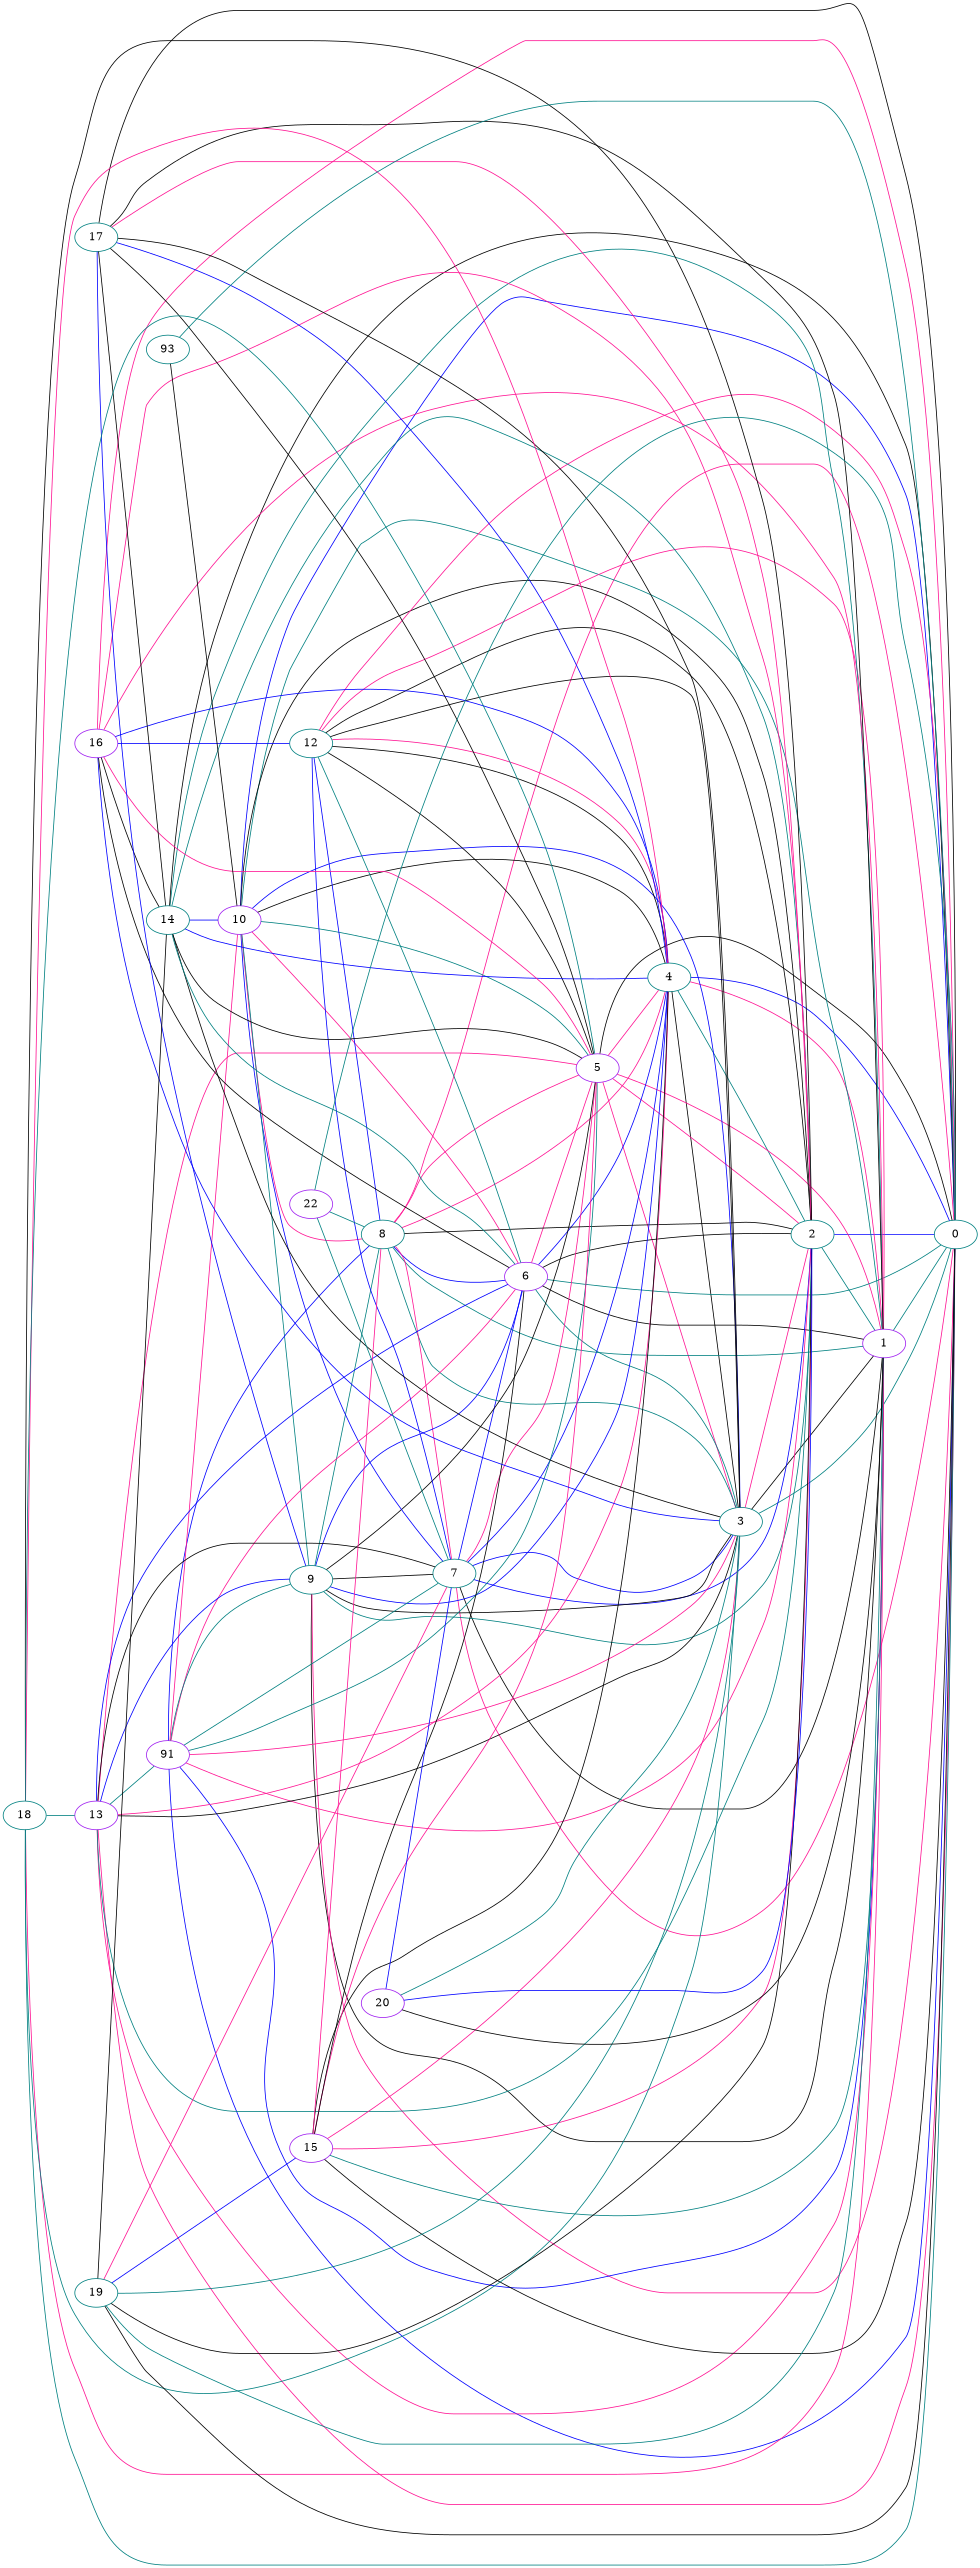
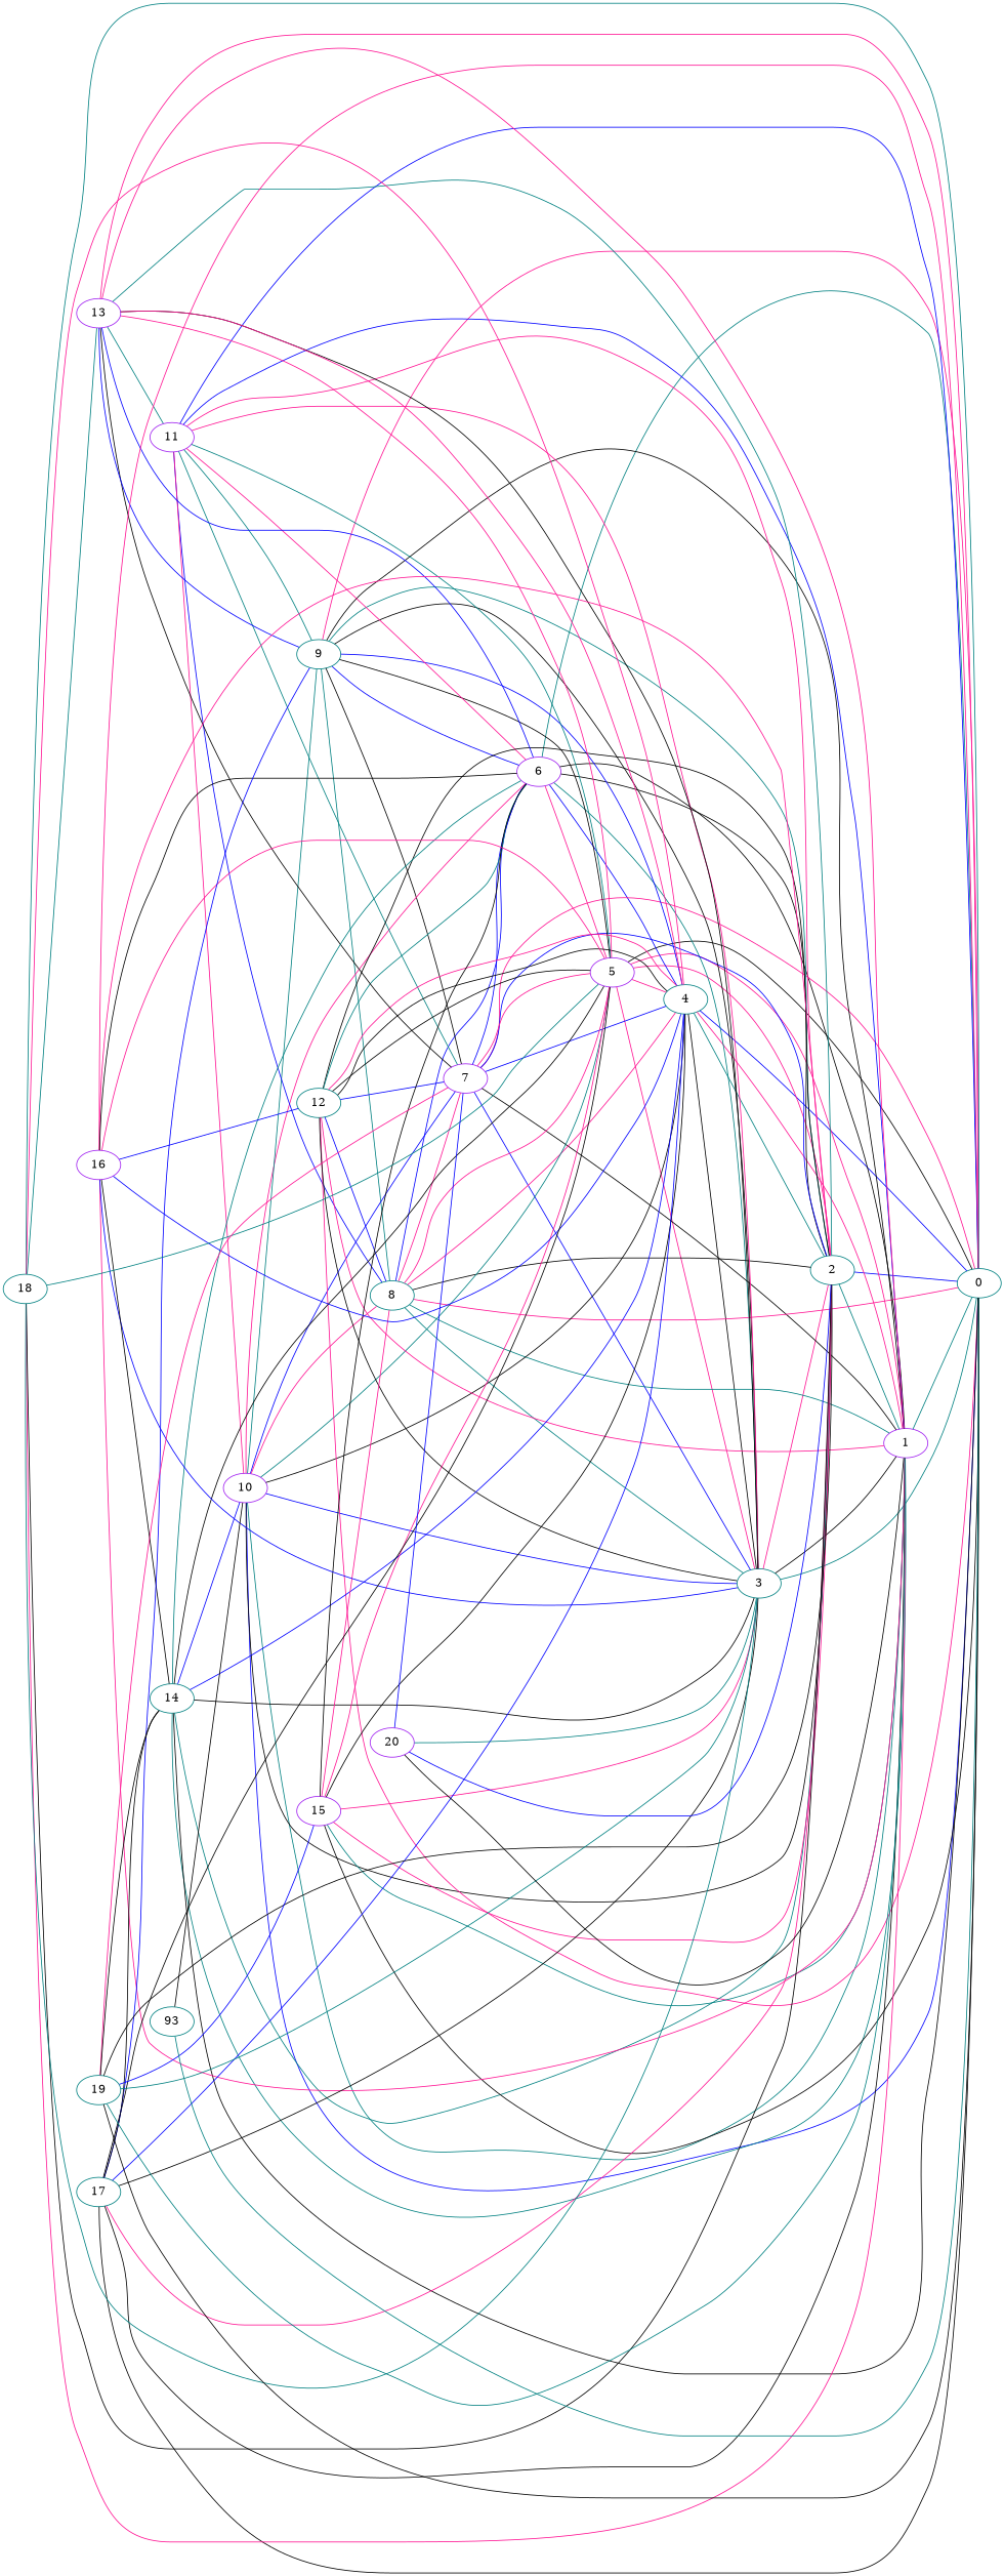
  graph {
    rankdir=LR
    node [color=teal]
    edge [color=deeppink]
    1 [color=purple]
    0
    2
    3
    4
    5 [color=purple]
    6 [color=purple]
-   7
+   7 [color=purple]
    8
    9
    10 [color=purple]
-   11 [color=purple label=91]
+   11 [color=purple]
    12
    13 [color=purple]
    14
    15 [color=purple]
    16 [color=purple]
    17
    18
    19
    20 [color=purple]
-   22 [color=purple]
    n23 [label=93]
    1 -- 0 [color=teal]
    2 -- 1 [color=teal]
    2 -- 0 [color=blue]
    3 -- 1 [color=black]
    3 -- 0 [color=teal]
    3 -- 2
    4 -- 1
    4 -- 0 [color=blue]
    4 -- 2 [color=teal]
    4 -- 3 [color=black]
    5 -- 1
    5 -- 0 [color=black]
    5 -- 2
    5 -- 3
    5 -- 4
    6 -- 1 [color=black]
    6 -- 0 [color=teal]
    6 -- 2 [color=black]
    6 -- 3 [color=teal]
    6 -- 4 [color=blue]
    6 -- 5
    7 -- 1 [color=black]
    7 -- 0
    7 -- 2 [color=blue]
    7 -- 3 [color=blue]
    7 -- 4 [color=blue]
    7 -- 5
    7 -- 6 [color=blue]
    8 -- 1 [color=teal]
    8 -- 0
    8 -- 2 [color=black]
    8 -- 3 [color=teal]
    8 -- 4
    8 -- 5
    8 -- 6 [color=blue]
    8 -- 7
    9 -- 1 [color=black]
    9 -- 0
    9 -- 2 [color=teal]
    9 -- 3 [color=black]
    9 -- 4 [color=blue]
    9 -- 5 [color=black]
    9 -- 6 [color=blue]
    9 -- 7 [color=black]
    9 -- 8 [color=teal]
    10 -- 1 [color=teal]
    10 -- 0 [color=blue]
    10 -- 2 [color=black]
    10 -- 3 [color=blue]
    10 -- 4 [color=black]
    10 -- 5 [color=teal]
    10 -- 6
    10 -- 7 [color=blue]
    10 -- 8
    10 -- 9 [color=teal]
    11 -- 1 [color=blue]
    11 -- 0 [color=blue]
    11 -- 2
    11 -- 3
    11 -- 5 [color=teal]
    11 -- 6
    11 -- 7 [color=teal]
    11 -- 8 [color=blue]
    11 -- 9 [color=teal]
    11 -- 10
    12 -- 1
    12 -- 0
    12 -- 2 [color=black]
    12 -- 3 [color=black]
    12 -- 4 [color=black]
    12 -- 4
    12 -- 5 [color=black]
    12 -- 6 [color=teal]
    12 -- 7 [color=blue]
    12 -- 8 [color=blue]
    13 -- 1
    13 -- 0
    13 -- 2 [color=teal]
    13 -- 3 [color=black]
    13 -- 4
    13 -- 5
    13 -- 6 [color=blue]
    13 -- 7 [color=black]
    13 -- 9 [color=blue]
    13 -- 11 [color=teal]
    14 -- 1 [color=teal]
    14 -- 0 [color=black]
    14 -- 2 [color=teal]
    14 -- 3 [color=black]
    14 -- 4 [color=blue]
    14 -- 5 [color=black]
    14 -- 6 [color=teal]
    14 -- 10 [color=blue]
    15 -- 1 [color=teal]
    15 -- 0 [color=black]
    15 -- 2
    15 -- 3
    15 -- 4 [color=black]
    15 -- 5
    15 -- 6 [color=black]
    15 -- 8
    16 -- 1
    16 -- 0
    16 -- 2
    16 -- 3 [color=blue]
    16 -- 4 [color=blue]
    16 -- 5
    16 -- 6 [color=black]
    16 -- 12 [color=blue]
    16 -- 14 [color=black]
    17 -- 1 [color=black]
    17 -- 0 [color=black]
    17 -- 2
    17 -- 3 [color=black]
    17 -- 4 [color=blue]
    17 -- 5 [color=black]
    17 -- 9 [color=blue]
    17 -- 14 [color=black]
    18 -- 1
    18 -- 0 [color=teal]
    18 -- 2 [color=black]
    18 -- 3 [color=teal]
    18 -- 4
    18 -- 5 [color=teal]
    18 -- 13 [color=teal]
    19 -- 1 [color=teal]
    19 -- 0 [color=black]
    19 -- 2 [color=black]
    19 -- 3 [color=teal]
    19 -- 7
    19 -- 14 [color=black]
    19 -- 15 [color=blue]
    20 -- 1 [color=black]
    20 -- 2 [color=blue]
    20 -- 3 [color=teal]
    20 -- 7 [color=blue]
-   22 -- 0 [color=teal]
-   22 -- 7 [color=teal]
-   22 -- 8 [color=teal]
    n23 -- 0 [color=teal]
    n23 -- 10 [color=black]
  }
